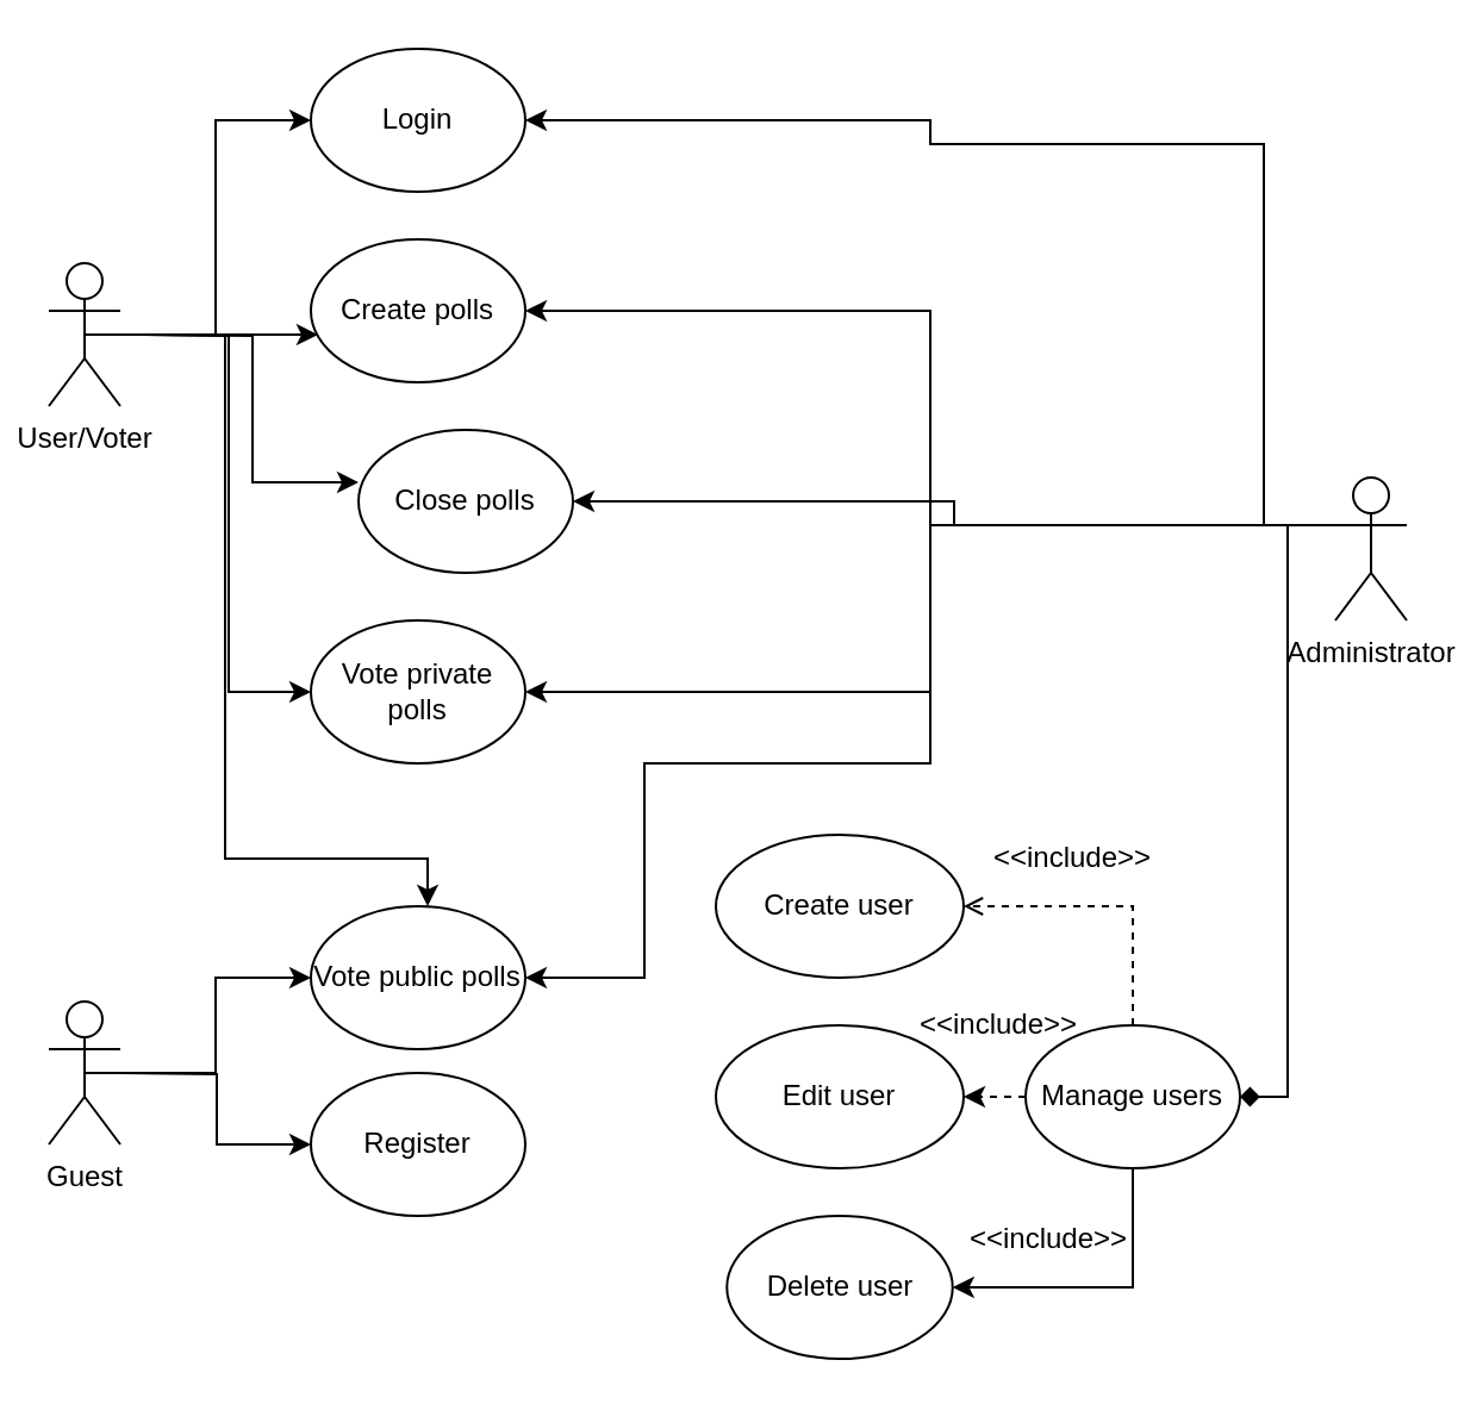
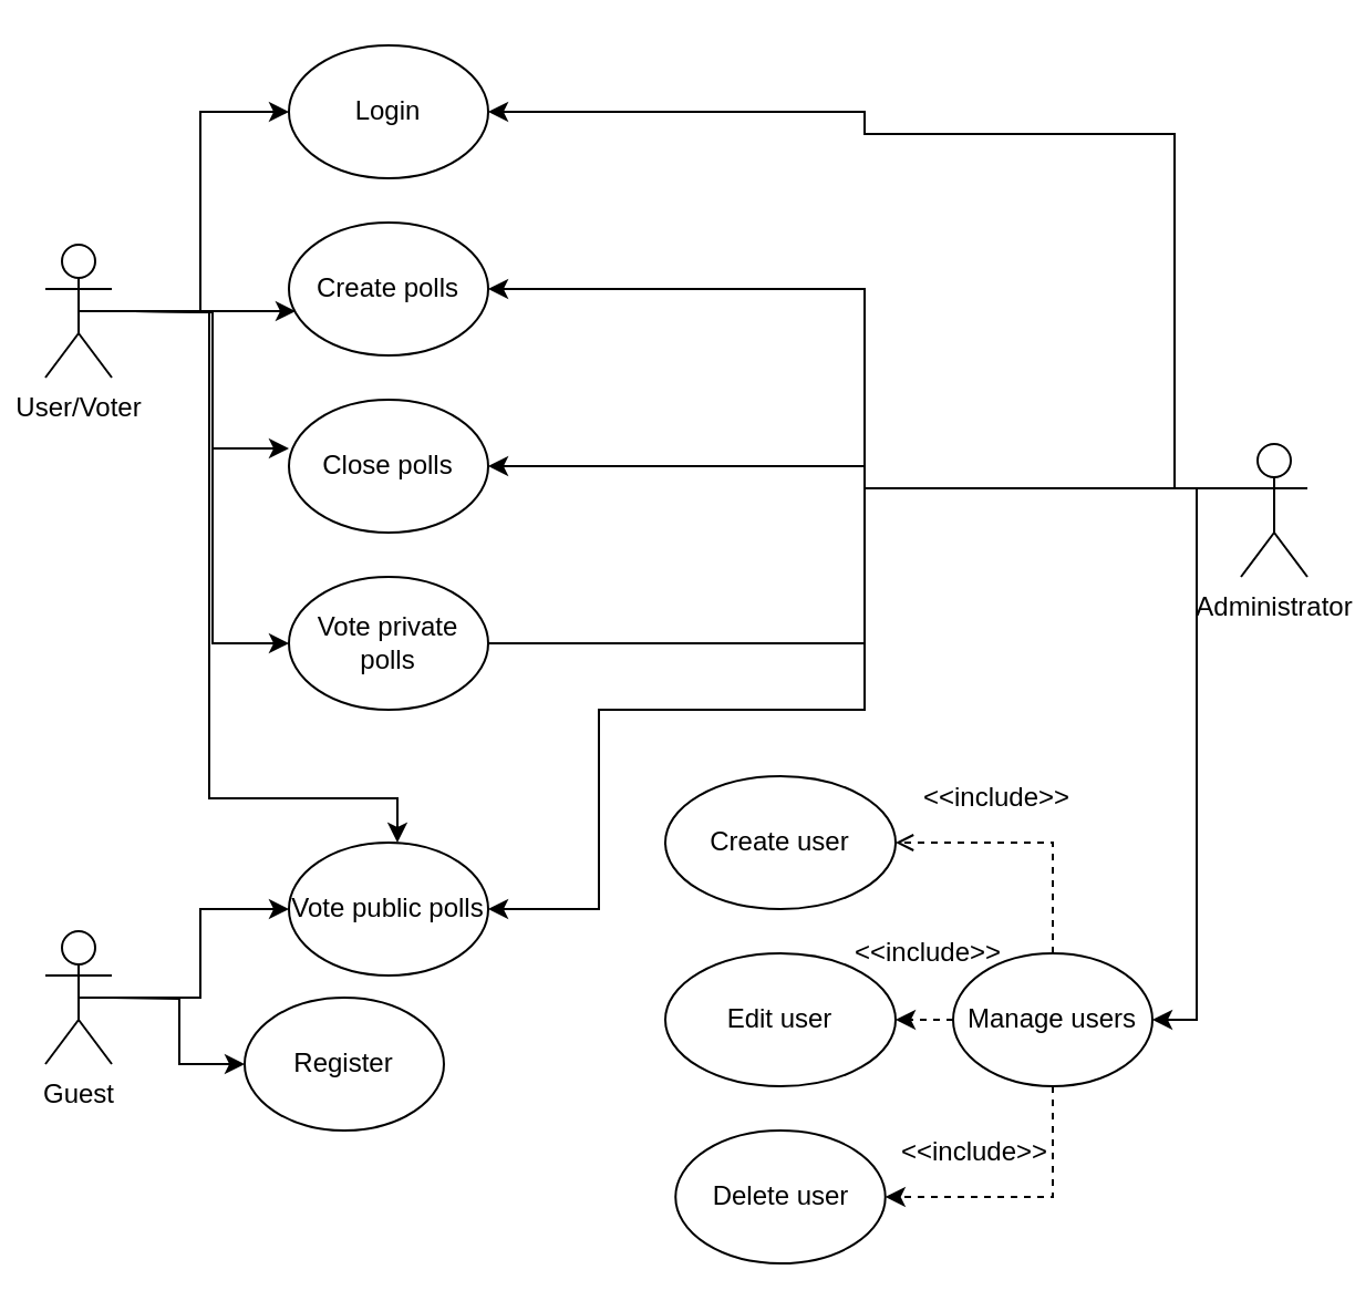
  <mxCell id="0" />
  <mxCell id="1" parent="0" />
  <mxCell id="2" style="edgeStyle=orthogonalEdgeStyle;rounded=0;orthogonalLoop=1;jettySize=auto;html=1;entryX=0;entryY=0.5;entryDx=0;entryDy=0;" parent="1" target="18" edge="1"><mxGeometry relative="1" as="geometry"><mxPoint x="50" y="140" as="sourcePoint" /><Array as="points"><mxPoint x="50" y="140" /><mxPoint x="90" y="140" /><mxPoint x="90" y="50" /></Array></mxGeometry></mxCell>
  <mxCell id="3" style="edgeStyle=orthogonalEdgeStyle;rounded=0;orthogonalLoop=1;jettySize=auto;html=1;exitX=0.5;exitY=0.5;exitDx=0;exitDy=0;exitPerimeter=0;entryX=0.033;entryY=0.667;entryDx=0;entryDy=0;entryPerimeter=0;" parent="1" source="7" target="19" edge="1"><mxGeometry relative="1" as="geometry" /></mxCell>
  <mxCell id="4" style="edgeStyle=orthogonalEdgeStyle;rounded=0;orthogonalLoop=1;jettySize=auto;html=1;entryX=0;entryY=0.367;entryDx=0;entryDy=0;entryPerimeter=0;" parent="1" target="21" edge="1"><mxGeometry relative="1" as="geometry"><mxPoint x="60" y="140" as="sourcePoint" /></mxGeometry></mxCell>
  <mxCell id="5" style="edgeStyle=orthogonalEdgeStyle;rounded=0;orthogonalLoop=1;jettySize=auto;html=1;entryX=0;entryY=0.5;entryDx=0;entryDy=0;" parent="1" target="23" edge="1"><mxGeometry relative="1" as="geometry"><mxPoint x="60" y="140" as="sourcePoint" /></mxGeometry></mxCell>
  <mxCell id="6" style="edgeStyle=orthogonalEdgeStyle;rounded=0;orthogonalLoop=1;jettySize=auto;html=1;exitX=0.5;exitY=0.5;exitDx=0;exitDy=0;exitPerimeter=0;entryX=0.5;entryY=0;entryDx=0;entryDy=0;" parent="1" edge="1"><mxGeometry relative="1" as="geometry"><mxPoint x="39" y="140" as="sourcePoint" /><mxPoint x="179" y="380" as="targetPoint" /><Array as="points"><mxPoint x="94" y="140" /><mxPoint x="94" y="360" /><mxPoint x="179" y="360" /></Array></mxGeometry></mxCell>
  <mxCell id="7" value="User/Voter" style="shape=umlActor;verticalLabelPosition=bottom;verticalAlign=top;html=1;outlineConnect=0;" parent="1" vertex="1"><mxGeometry x="20" y="110" width="30" height="60" as="geometry" /></mxCell>
- <mxCell id="8" style="edgeStyle=orthogonalEdgeStyle;rounded=0;orthogonalLoop=1;jettySize=auto;html=1;exitX=0;exitY=0.333;exitDx=0;exitDy=0;exitPerimeter=0;entryX=1;entryY=0.5;entryDx=0;entryDy=0;endArrow=diamond;" parent="1" source="14" target="27" edge="1"><mxGeometry relative="1" as="geometry" /></mxCell>
+ <mxCell id="8" style="edgeStyle=orthogonalEdgeStyle;rounded=0;orthogonalLoop=1;jettySize=auto;html=1;exitX=0;exitY=0.333;exitDx=0;exitDy=0;exitPerimeter=0;entryX=1;entryY=0.5;entryDx=0;entryDy=0;" parent="1" source="14" target="27" edge="1"><mxGeometry relative="1" as="geometry" /></mxCell>
  <mxCell id="9" style="edgeStyle=orthogonalEdgeStyle;rounded=0;orthogonalLoop=1;jettySize=auto;html=1;entryX=1;entryY=0.5;entryDx=0;entryDy=0;" parent="1" target="18" edge="1"><mxGeometry relative="1" as="geometry"><mxPoint x="550" y="220" as="sourcePoint" /><Array as="points"><mxPoint x="550" y="220" /><mxPoint x="530" y="220" /><mxPoint x="530" y="60" /><mxPoint x="390" y="60" /><mxPoint x="390" y="50" /></Array></mxGeometry></mxCell>
  <mxCell id="10" style="edgeStyle=orthogonalEdgeStyle;rounded=0;orthogonalLoop=1;jettySize=auto;html=1;exitX=0;exitY=0.333;exitDx=0;exitDy=0;exitPerimeter=0;entryX=1;entryY=0.5;entryDx=0;entryDy=0;" parent="1" source="14" target="19" edge="1"><mxGeometry relative="1" as="geometry" /></mxCell>
  <mxCell id="11" style="edgeStyle=orthogonalEdgeStyle;rounded=0;orthogonalLoop=1;jettySize=auto;html=1;exitX=0;exitY=0.333;exitDx=0;exitDy=0;exitPerimeter=0;entryX=1;entryY=0.5;entryDx=0;entryDy=0;" parent="1" source="14" target="21" edge="1"><mxGeometry relative="1" as="geometry" /></mxCell>
- <mxCell id="12" style="edgeStyle=orthogonalEdgeStyle;rounded=0;orthogonalLoop=1;jettySize=auto;html=1;exitX=0;exitY=0.333;exitDx=0;exitDy=0;exitPerimeter=0;entryX=1;entryY=0.5;entryDx=0;entryDy=0;" parent="1" source="14" target="23" edge="1"><mxGeometry relative="1" as="geometry" /></mxCell>
+ <mxCell id="12" style="edgeStyle=orthogonalEdgeStyle;rounded=0;orthogonalLoop=1;jettySize=auto;html=1;exitX=0;exitY=0.333;exitDx=0;exitDy=0;exitPerimeter=0;entryX=1;entryY=0.5;entryDx=0;entryDy=0;endArrow=none;" parent="1" source="14" target="23" edge="1"><mxGeometry relative="1" as="geometry" /></mxCell>
  <mxCell id="13" style="edgeStyle=orthogonalEdgeStyle;rounded=0;orthogonalLoop=1;jettySize=auto;html=1;exitX=0;exitY=0.333;exitDx=0;exitDy=0;exitPerimeter=0;entryX=1;entryY=0.5;entryDx=0;entryDy=0;" parent="1" source="14" target="22" edge="1"><mxGeometry relative="1" as="geometry"><Array as="points"><mxPoint x="390" y="220" /><mxPoint x="390" y="320" /><mxPoint x="270" y="320" /><mxPoint x="270" y="410" /></Array></mxGeometry></mxCell>
  <mxCell id="14" value="Administrator&lt;br&gt;" style="shape=umlActor;verticalLabelPosition=bottom;verticalAlign=top;html=1;outlineConnect=0;" parent="1" vertex="1"><mxGeometry x="560" y="200" width="30" height="60" as="geometry" /></mxCell>
  <mxCell id="15" style="edgeStyle=orthogonalEdgeStyle;rounded=0;orthogonalLoop=1;jettySize=auto;html=1;" parent="1" target="20" edge="1"><mxGeometry relative="1" as="geometry"><mxPoint x="50" y="450" as="sourcePoint" /></mxGeometry></mxCell>
  <mxCell id="16" style="edgeStyle=orthogonalEdgeStyle;rounded=0;orthogonalLoop=1;jettySize=auto;html=1;exitX=0.5;exitY=0.5;exitDx=0;exitDy=0;exitPerimeter=0;" parent="1" source="17" target="22" edge="1"><mxGeometry relative="1" as="geometry" /></mxCell>
  <mxCell id="17" value="Guest&lt;br&gt;" style="shape=umlActor;verticalLabelPosition=bottom;verticalAlign=top;html=1;outlineConnect=0;" parent="1" vertex="1"><mxGeometry x="20" y="420" width="30" height="60" as="geometry" /></mxCell>
  <mxCell id="18" value="Login" style="ellipse;whiteSpace=wrap;html=1;" parent="1" vertex="1"><mxGeometry x="130" y="20" width="90" height="60" as="geometry" /></mxCell>
  <mxCell id="19" value="Create polls" style="ellipse;whiteSpace=wrap;html=1;" parent="1" vertex="1"><mxGeometry x="130" y="100" width="90" height="60" as="geometry" /></mxCell>
- <mxCell id="20" value="Register" style="ellipse;whiteSpace=wrap;html=1;" parent="1" vertex="1"><mxGeometry x="130" y="450" width="90" height="60" as="geometry" /></mxCell>
- <mxCell id="21" value="Close polls" style="ellipse;whiteSpace=wrap;html=1;" parent="1" vertex="1"><mxGeometry x="150" y="180" width="90" height="60" as="geometry" /></mxCell>
+ <mxCell id="20" value="Register" style="ellipse;whiteSpace=wrap;html=1;" parent="1" vertex="1"><mxGeometry x="110" y="450" width="90" height="60" as="geometry" /></mxCell>
+ <mxCell id="21" value="Close polls" style="ellipse;whiteSpace=wrap;html=1;" parent="1" vertex="1"><mxGeometry x="130" y="180" width="90" height="60" as="geometry" /></mxCell>
  <mxCell id="22" value="Vote public polls" style="ellipse;whiteSpace=wrap;html=1;" parent="1" vertex="1"><mxGeometry x="130" y="380" width="90" height="60" as="geometry" /></mxCell>
  <mxCell id="23" value="Vote private polls" style="ellipse;whiteSpace=wrap;html=1;" parent="1" vertex="1"><mxGeometry x="130" y="260" width="90" height="60" as="geometry" /></mxCell>
  <mxCell id="24" style="edgeStyle=orthogonalEdgeStyle;rounded=0;orthogonalLoop=1;jettySize=auto;html=1;exitX=0.5;exitY=0;exitDx=0;exitDy=0;entryX=1;entryY=0.5;entryDx=0;entryDy=0;dashed=1;endArrow=open;" parent="1" source="27" target="29" edge="1"><mxGeometry relative="1" as="geometry" /></mxCell>
  <mxCell id="25" style="edgeStyle=orthogonalEdgeStyle;rounded=0;orthogonalLoop=1;jettySize=auto;html=1;exitX=0;exitY=0.5;exitDx=0;exitDy=0;entryX=1;entryY=0.5;entryDx=0;entryDy=0;dashed=1;" parent="1" source="27" target="30" edge="1"><mxGeometry relative="1" as="geometry" /></mxCell>
- <mxCell id="26" style="edgeStyle=orthogonalEdgeStyle;rounded=0;orthogonalLoop=1;jettySize=auto;html=1;exitX=0.5;exitY=1;exitDx=0;exitDy=0;entryX=1;entryY=0.5;entryDx=0;entryDy=0;dashed=0;" parent="1" source="27" target="28" edge="1"><mxGeometry relative="1" as="geometry" /></mxCell>
+ <mxCell id="26" style="edgeStyle=orthogonalEdgeStyle;rounded=0;orthogonalLoop=1;jettySize=auto;html=1;exitX=0.5;exitY=1;exitDx=0;exitDy=0;entryX=1;entryY=0.5;entryDx=0;entryDy=0;dashed=1;" parent="1" source="27" target="28" edge="1"><mxGeometry relative="1" as="geometry" /></mxCell>
  <mxCell id="27" value="Manage users" style="ellipse;whiteSpace=wrap;html=1;" parent="1" vertex="1"><mxGeometry x="430" y="430" width="90" height="60" as="geometry" /></mxCell>
  <mxCell id="28" value="Delete user" style="ellipse;whiteSpace=wrap;html=1;" parent="1" vertex="1"><mxGeometry x="304.63" y="510" width="94.75" height="60" as="geometry" /></mxCell>
  <mxCell id="29" value="Create user" style="ellipse;whiteSpace=wrap;html=1;" parent="1" vertex="1"><mxGeometry x="300" y="350" width="104" height="60" as="geometry" /></mxCell>
  <mxCell id="30" value="Edit user" style="ellipse;whiteSpace=wrap;html=1;" parent="1" vertex="1"><mxGeometry x="300" y="430" width="104" height="60" as="geometry" /></mxCell>
  <mxCell id="31" value="&amp;lt;&amp;lt;include&amp;gt;&amp;gt;" style="text;html=1;strokeColor=none;fillColor=none;align=center;verticalAlign=middle;whiteSpace=wrap;rounded=0;" parent="1" vertex="1"><mxGeometry x="430" y="350" width="40" height="20" as="geometry" /></mxCell>
  <mxCell id="32" value="&amp;lt;&amp;lt;include&amp;gt;&amp;gt;" style="text;html=1;strokeColor=none;fillColor=none;align=center;verticalAlign=middle;whiteSpace=wrap;rounded=0;" parent="1" vertex="1"><mxGeometry x="420" y="510" width="40" height="20" as="geometry" /></mxCell>
  <mxCell id="33" value="&amp;lt;&amp;lt;include&amp;gt;&amp;gt;" style="text;html=1;strokeColor=none;fillColor=none;align=center;verticalAlign=middle;whiteSpace=wrap;rounded=0;" parent="1" vertex="1"><mxGeometry x="399.38" y="420" width="40" height="20" as="geometry" /></mxCell>
